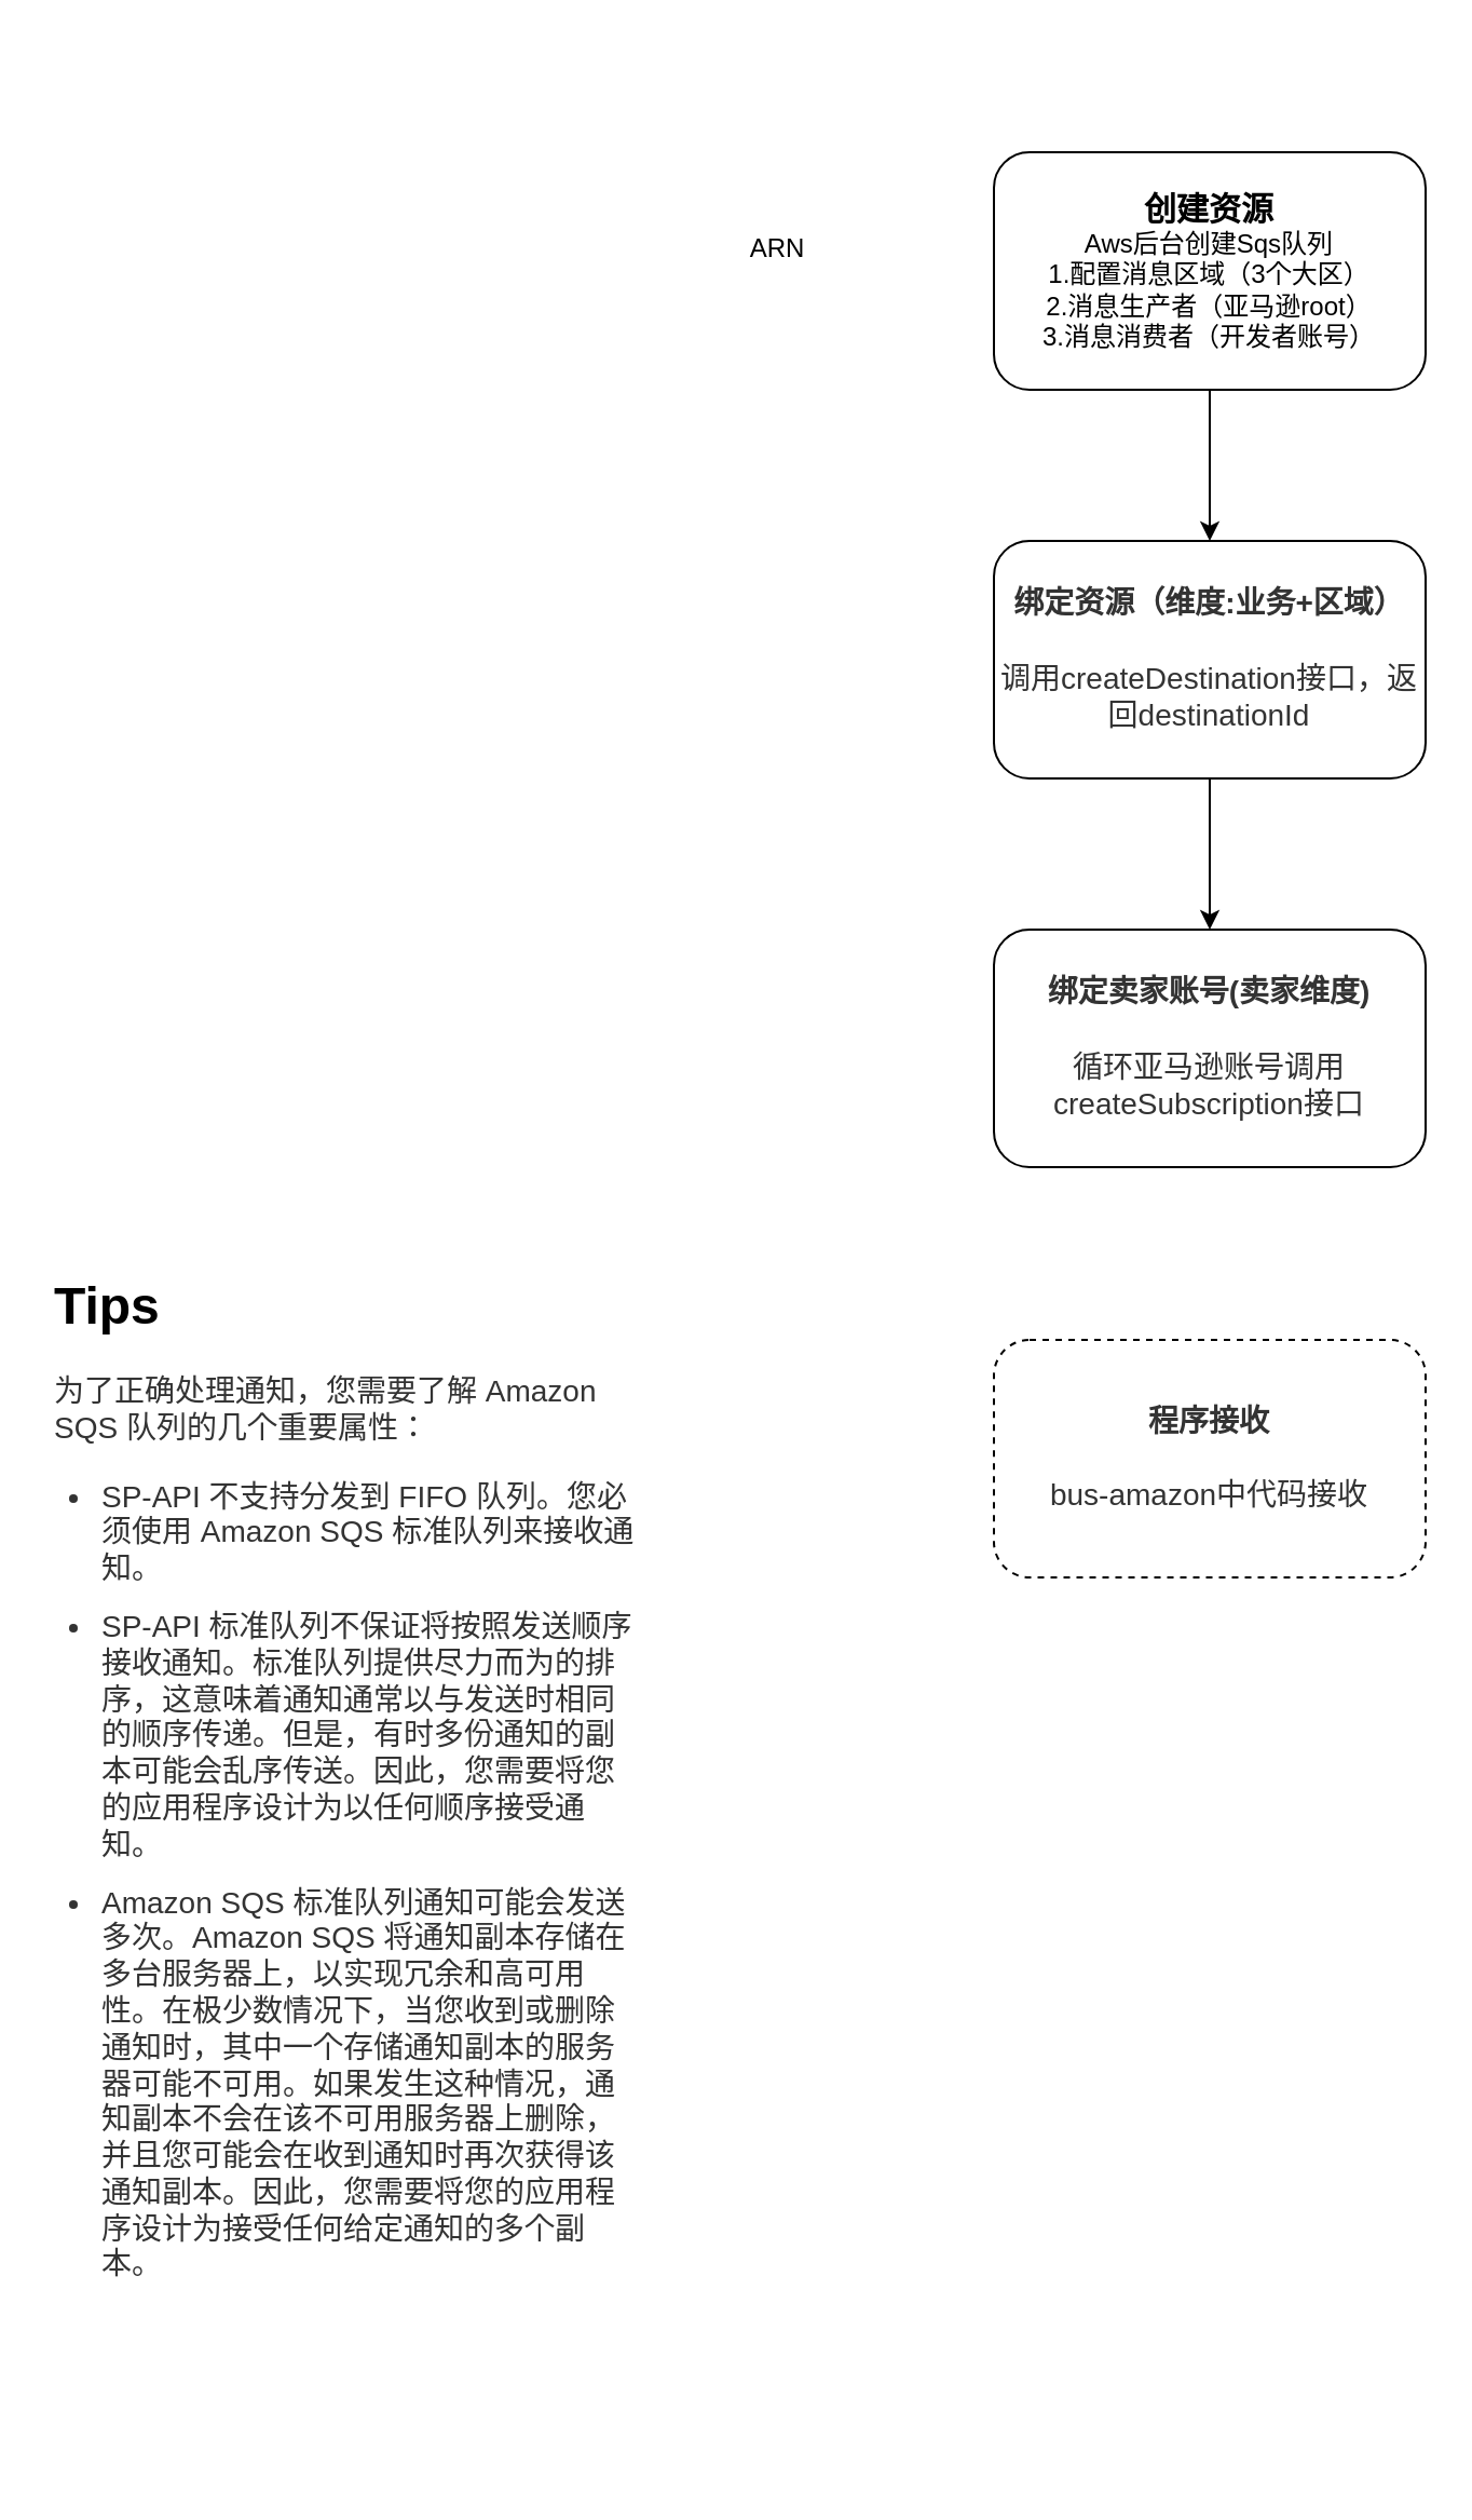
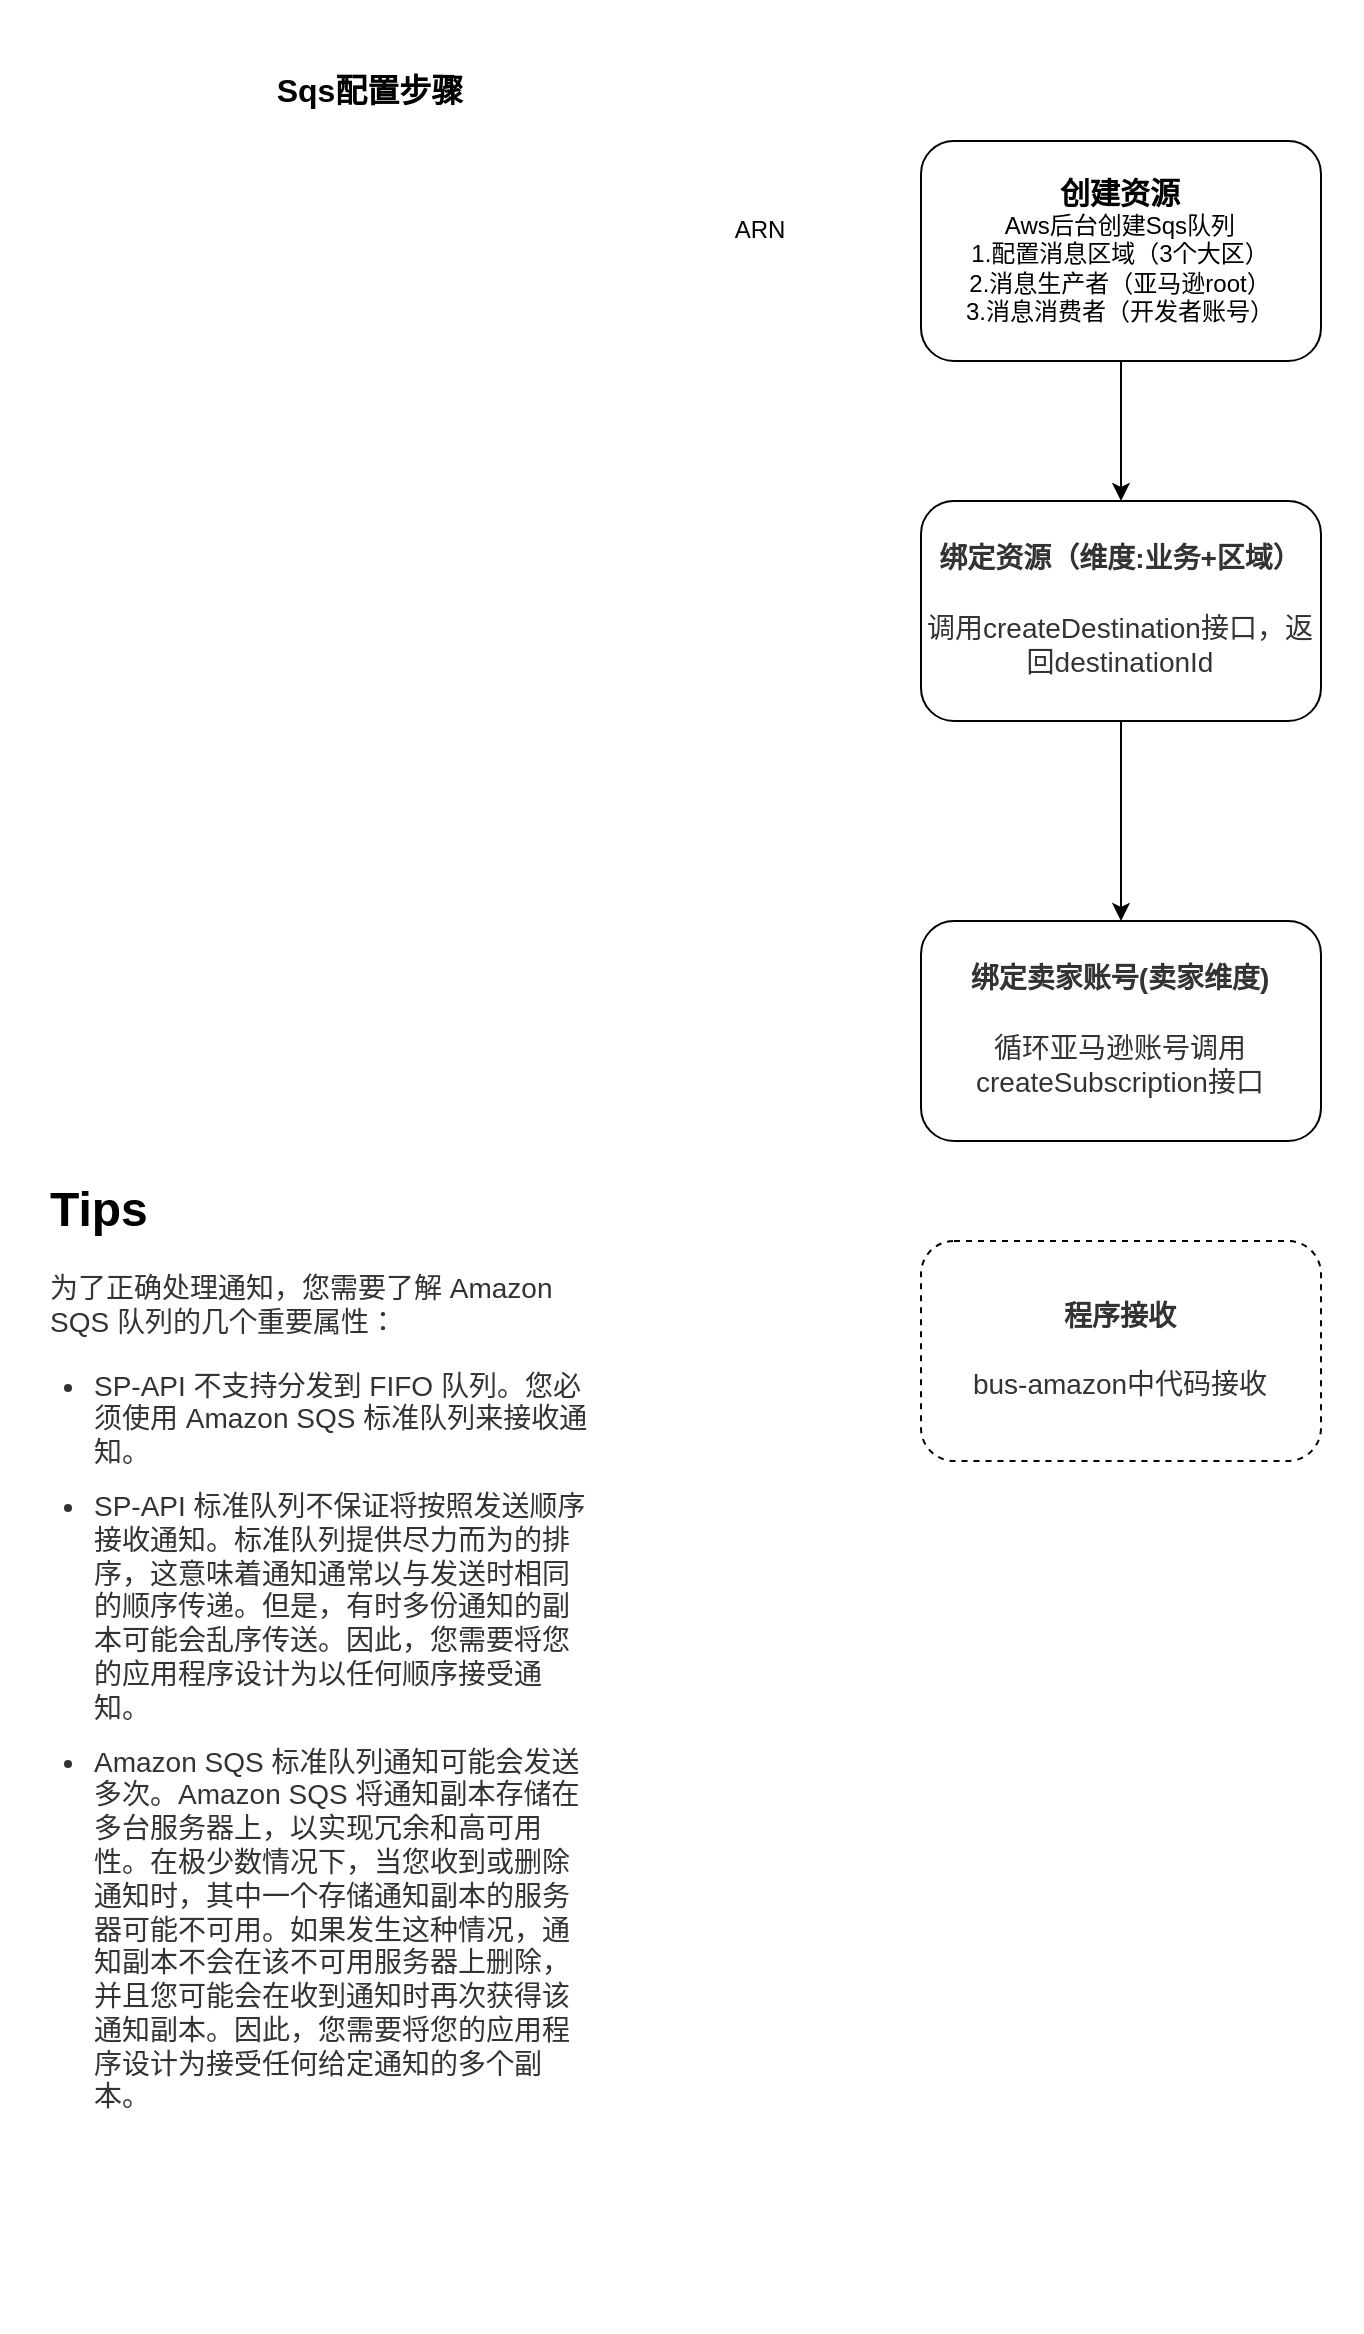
  <mxCell id="0" />
  <mxCell id="1" parent="0" />
  <mxCell id="2" style="edgeStyle=orthogonalEdgeStyle;rounded=0;orthogonalLoop=1;jettySize=auto;html=1;" parent="1" source="3" target="5" edge="1"><mxGeometry relative="1" as="geometry" /></mxCell>
  <mxCell id="3" value="&lt;b&gt;&lt;font style=&quot;font-size: 15px;&quot;&gt;创建&lt;/font&gt;&lt;/b&gt;&lt;b&gt;&lt;font style=&quot;font-size: 15px;&quot;&gt;资源&lt;/font&gt;&lt;/b&gt;&lt;br&gt;Aws后台创建Sqs队列&lt;br&gt;1.配置消息区域（3个大区）&lt;br&gt;2.消息生产者（亚马逊root）&lt;br&gt;3.消息消费者（开发者账号）" style="rounded=1;whiteSpace=wrap;html=1;" parent="1" vertex="1"><mxGeometry x="460" y="70" width="200" height="110" as="geometry" /></mxCell>
  <mxCell id="4" style="edgeStyle=orthogonalEdgeStyle;rounded=0;orthogonalLoop=1;jettySize=auto;html=1;" parent="1" source="5" target="6" edge="1"><mxGeometry relative="1" as="geometry" /></mxCell>
  <mxCell id="5" value="&lt;h4 style=&quot;border-color: var(--border-color); box-sizing: border-box; color: rgb(51, 51, 51); font-family: Helvetica, Arial, &amp;quot;Microsoft Yahei&amp;quot;, 微软雅黑, STXihei, 华文细黑, sans-serif; font-size: 14px;&quot;&gt;绑定资源（维度:业务+区域）&lt;/h4&gt;&lt;h4 style=&quot;border-color: var(--border-color); box-sizing: border-box; color: rgb(51, 51, 51); font-family: Helvetica, Arial, &amp;quot;Microsoft Yahei&amp;quot;, 微软雅黑, STXihei, 华文细黑, sans-serif; font-size: 14px;&quot;&gt;&lt;span style=&quot;font-weight: normal;&quot;&gt;调用createDestination接口，返回destinationId&lt;/span&gt;&lt;/h4&gt;" style="rounded=1;whiteSpace=wrap;html=1;" parent="1" vertex="1"><mxGeometry x="460" y="250" width="200" height="110" as="geometry" /></mxCell>
- <mxCell id="6" value="&lt;h4 style=&quot;border-color: var(--border-color); box-sizing: border-box; color: rgb(51, 51, 51); font-family: Helvetica, Arial, &amp;quot;Microsoft Yahei&amp;quot;, 微软雅黑, STXihei, 华文细黑, sans-serif; font-size: 14px;&quot;&gt;绑定卖家账号(卖家维度)&lt;/h4&gt;&lt;h4 style=&quot;border-color: var(--border-color); box-sizing: border-box; color: rgb(51, 51, 51); font-family: Helvetica, Arial, &amp;quot;Microsoft Yahei&amp;quot;, 微软雅黑, STXihei, 华文细黑, sans-serif; font-size: 14px;&quot;&gt;&lt;span style=&quot;font-weight: normal;&quot;&gt;循环亚马逊账号调用createSubscription接口&lt;/span&gt;&lt;/h4&gt;" style="rounded=1;whiteSpace=wrap;html=1;" parent="1" vertex="1"><mxGeometry x="460" y="430" width="200" height="110" as="geometry" /></mxCell>
+ <mxCell id="6" value="&lt;h4 style=&quot;border-color: var(--border-color); box-sizing: border-box; color: rgb(51, 51, 51); font-family: Helvetica, Arial, &amp;quot;Microsoft Yahei&amp;quot;, 微软雅黑, STXihei, 华文细黑, sans-serif; font-size: 14px;&quot;&gt;绑定卖家账号(卖家维度)&lt;/h4&gt;&lt;h4 style=&quot;border-color: var(--border-color); box-sizing: border-box; color: rgb(51, 51, 51); font-family: Helvetica, Arial, &amp;quot;Microsoft Yahei&amp;quot;, 微软雅黑, STXihei, 华文细黑, sans-serif; font-size: 14px;&quot;&gt;&lt;span style=&quot;font-weight: normal;&quot;&gt;循环亚马逊账号调用createSubscription接口&lt;/span&gt;&lt;/h4&gt;" style="rounded=1;whiteSpace=wrap;html=1;" parent="1" vertex="1"><mxGeometry x="460" y="460" width="200" height="110" as="geometry" /></mxCell>
  <mxCell id="7" value="&lt;h1&gt;Tips&lt;/h1&gt;&lt;p style=&quot;box-sizing: border-box; margin-top: 15px; margin-bottom: 15px; color: rgb(51, 51, 51); font-family: Helvetica, Arial, &amp;quot;Microsoft Yahei&amp;quot;, 微软雅黑, STXihei, 华文细黑, sans-serif; font-size: 14px;&quot;&gt;为了正确处理通知，您需要了解 Amazon SQS 队列的几个重要属性：&lt;/p&gt;&lt;ul style=&quot;box-sizing: border-box; margin: 0px 0px 0px 2px; padding: 0px 0px 0px 20px; list-style-position: initial; list-style-image: initial; color: rgb(51, 51, 51); font-family: Helvetica, Arial, &amp;quot;Microsoft Yahei&amp;quot;, 微软雅黑, STXihei, 华文细黑, sans-serif; font-size: 14px;&quot;&gt;&lt;li style=&quot;box-sizing: border-box; margin-bottom: 10px;&quot;&gt;SP-API 不支持分发到 FIFO 队列。您必须使用 Amazon SQS 标准队列来接收通知。&lt;/li&gt;&lt;li style=&quot;box-sizing: border-box; margin-bottom: 10px;&quot;&gt;SP-API 标准队列不保证将按照发送顺序接收通知。标准队列提供尽力而为的排序，这意味着通知通常以与发送时相同的顺序传递。但是，有时多份通知的副本可能会乱序传送。因此，您需要将您的应用程序设计为以任何顺序接受通知。&lt;/li&gt;&lt;li style=&quot;box-sizing: border-box; margin-bottom: 0px;&quot;&gt;Amazon SQS 标准队列通知可能会发送多次。Amazon SQS 将通知副本存储在多台服务器上，以实现冗余和高可用性。在极少数情况下，当您收到或删除通知时，其中一个存储通知副本的服务器可能不可用。如果发生这种情况，通知副本不会在该不可用服务器上删除，并且您可能会在收到通知时再次获得该通知副本。因此，您需要将您的应用程序设计为接受任何给定通知的多个副本。&lt;/li&gt;&lt;/ul&gt;" style="text;html=1;strokeColor=none;fillColor=none;spacing=5;spacingTop=-20;whiteSpace=wrap;overflow=hidden;rounded=0;" parent="1" vertex="1"><mxGeometry x="20" y="585" width="280" height="560" as="geometry" /></mxCell>
+ <mxCell id="8" value="&lt;b&gt;&lt;font style=&quot;font-size: 16px;&quot;&gt;Sqs配置步骤&lt;/font&gt;&lt;/b&gt;" style="text;html=1;strokeColor=none;fillColor=none;align=center;verticalAlign=middle;whiteSpace=wrap;rounded=0;" parent="1" vertex="1"><mxGeometry x="50" y="20" width="270" height="50" as="geometry" /></mxCell>
  <mxCell id="9" value="&lt;h4 style=&quot;border-color: var(--border-color); box-sizing: border-box; color: rgb(51, 51, 51); font-family: Helvetica, Arial, &amp;quot;Microsoft Yahei&amp;quot;, 微软雅黑, STXihei, 华文细黑, sans-serif; font-size: 14px;&quot;&gt;程序接收&lt;br&gt;&lt;br&gt;&lt;span style=&quot;font-weight: normal;&quot;&gt;bus-amazon中代码接收&lt;/span&gt;&lt;/h4&gt;" style="rounded=1;whiteSpace=wrap;html=1;dashed=1;" parent="1" vertex="1"><mxGeometry x="460" y="620" width="200" height="110" as="geometry" /></mxCell>
- <mxCell id="10" value="ARN" style="text;html=1;strokeColor=none;fillColor=none;align=center;verticalAlign=middle;whiteSpace=wrap;rounded=0;" vertex="1" parent="1"><mxGeometry x="330" y="100" width="60" height="30" as="geometry" /></mxCell>
+ <mxCell id="10" value="ARN" style="text;html=1;strokeColor=none;fillColor=none;align=center;verticalAlign=middle;whiteSpace=wrap;rounded=0;" vertex="1" parent="1"><mxGeometry x="350" y="100" width="60" height="30" as="geometry" /></mxCell>
